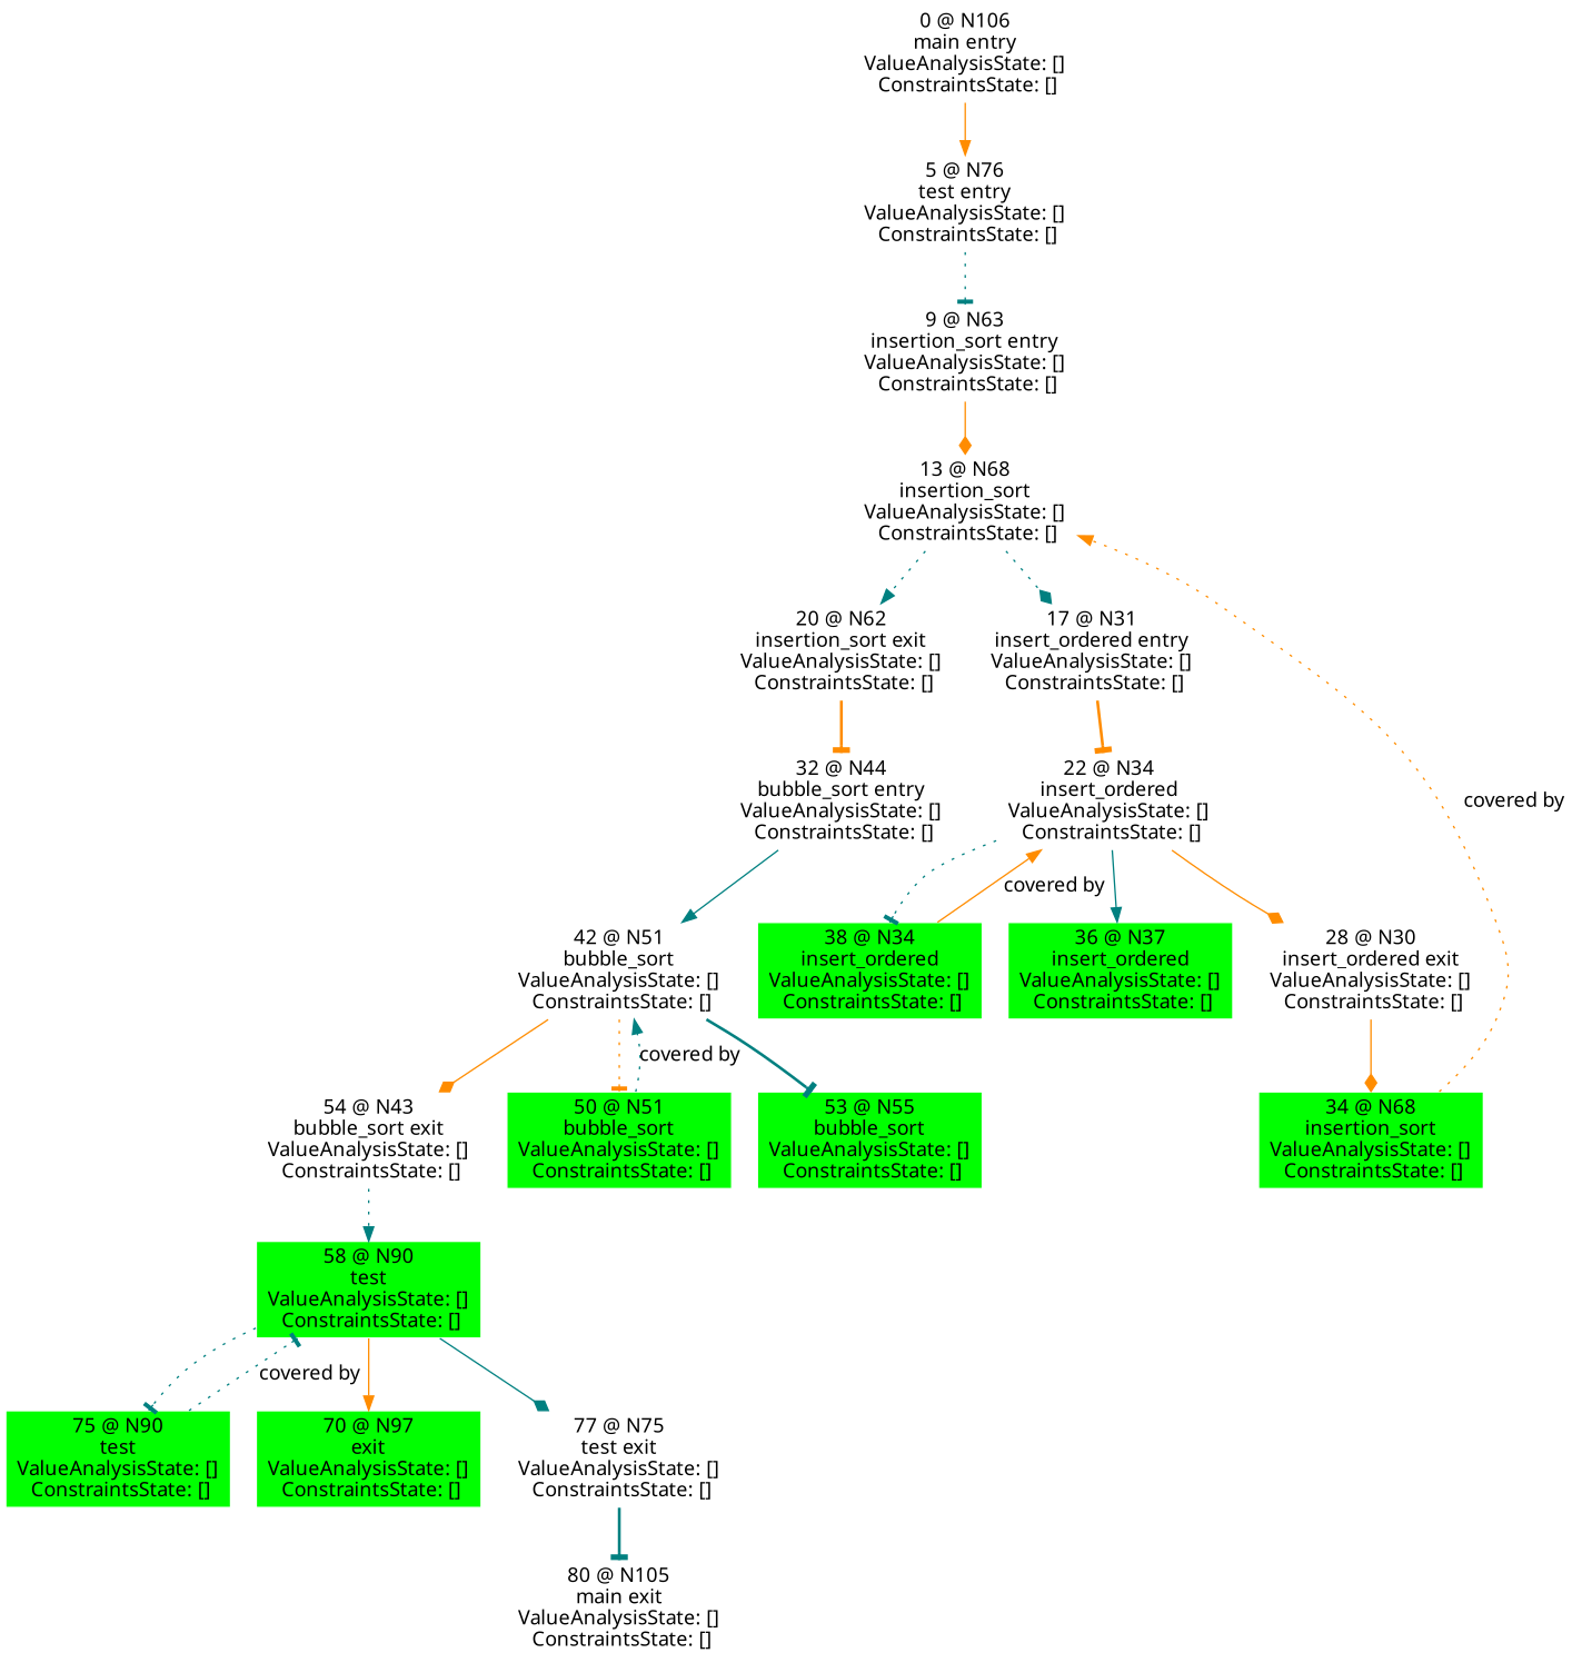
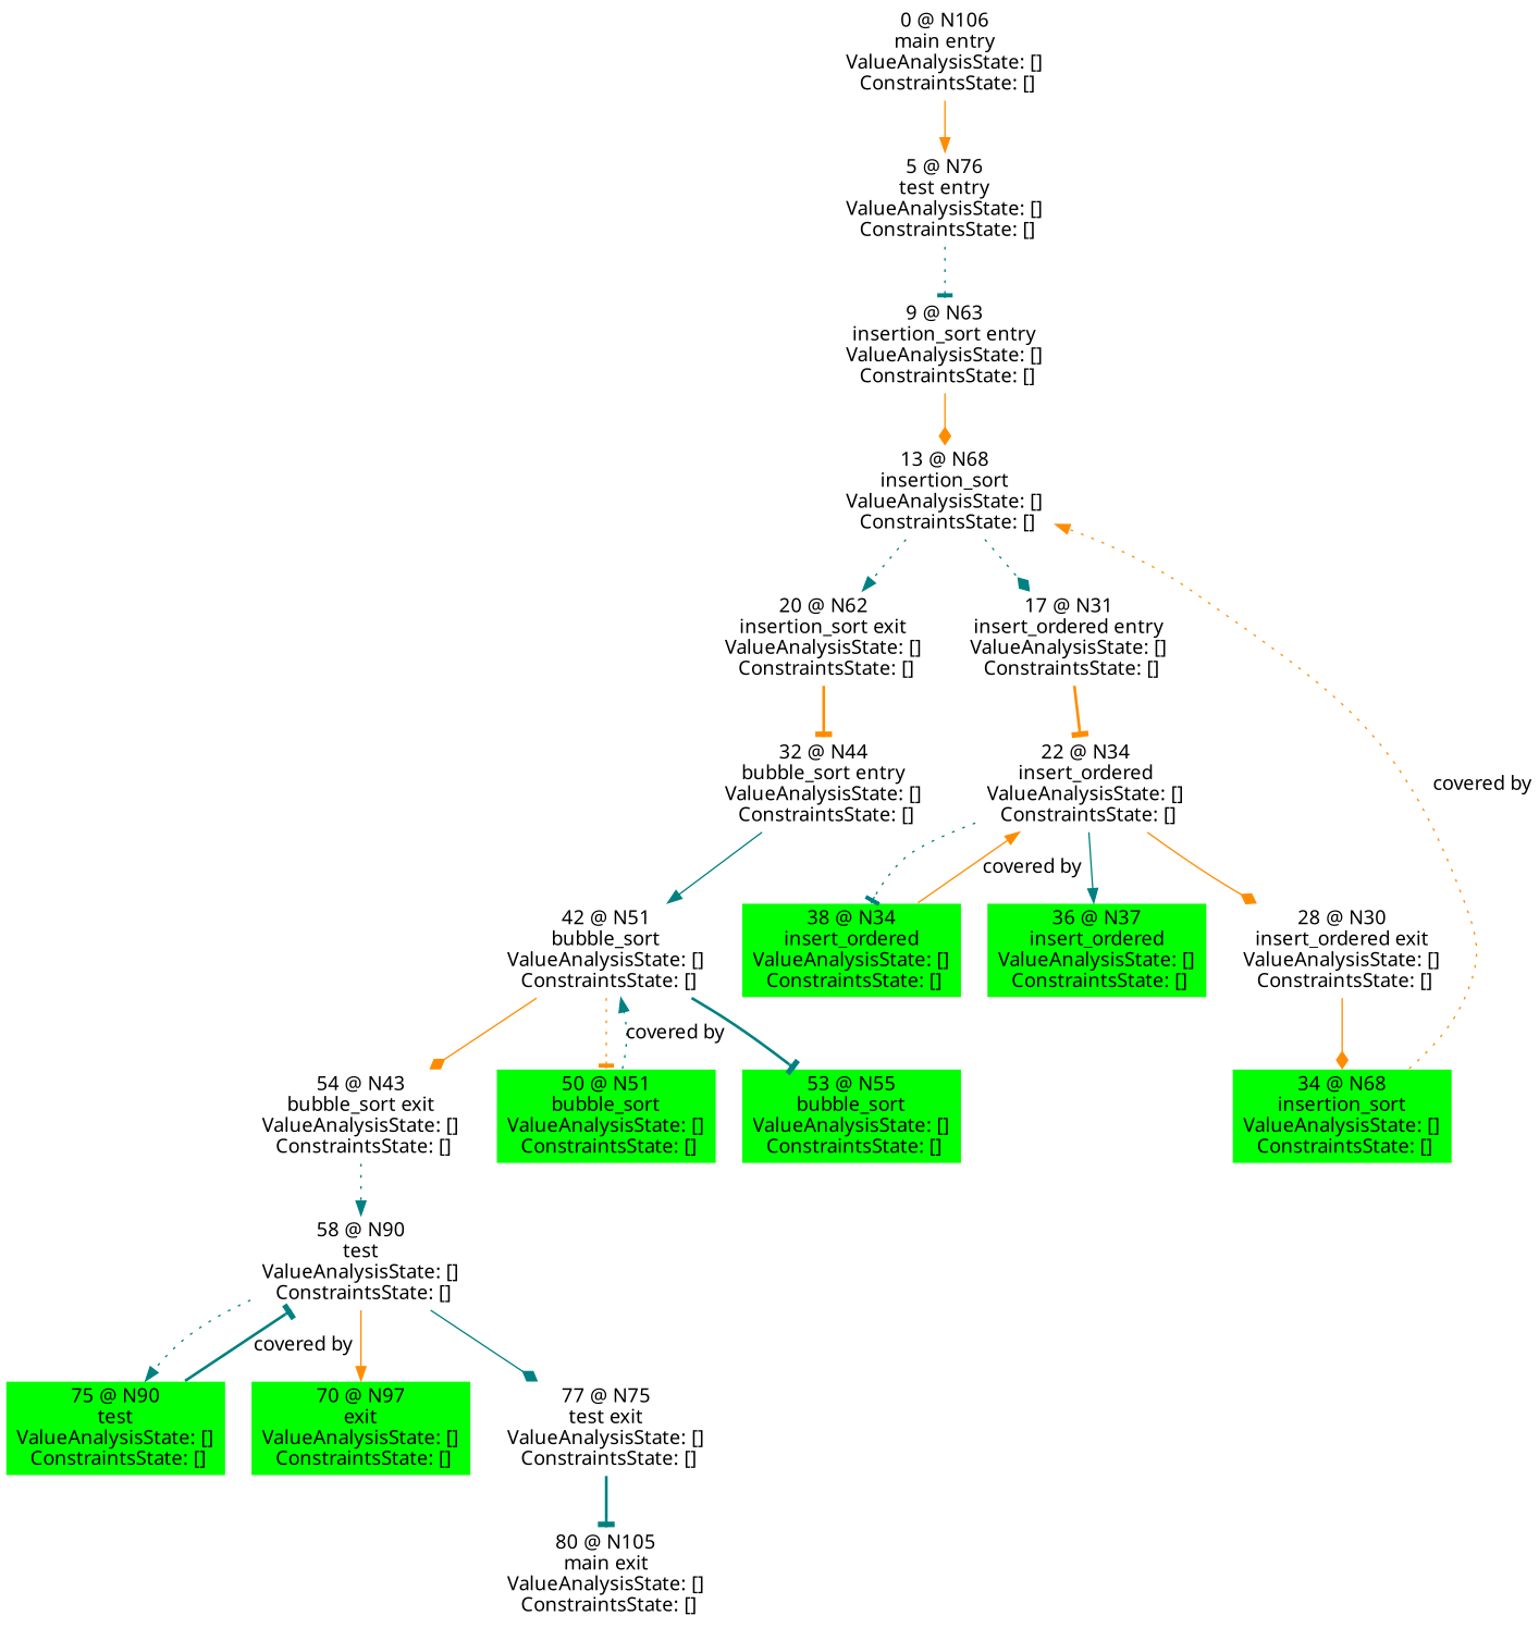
  digraph {
    fontname="Noto Sans"
    node [color=white fontname="Noto Sans" shape=box style=filled]
    edge [arrowhead=normal color=teal fontname="Noto Sans" style=solid]
    n1 [label="0 @ N106\nmain entry\nValueAnalysisState: []\n ConstraintsState: []\n"]
    n2 [label="5 @ N76\ntest entry\nValueAnalysisState: []\n ConstraintsState: []\n"]
    n3 [label="9 @ N63\ninsertion_sort entry\nValueAnalysisState: []\n ConstraintsState: []\n"]
    n4 [label="13 @ N68\ninsertion_sort\nValueAnalysisState: []\n ConstraintsState: []\n"]
    n5 [label="17 @ N31\ninsert_ordered entry\nValueAnalysisState: []\n ConstraintsState: []\n"]
    n6 [label="20 @ N62\ninsertion_sort exit\nValueAnalysisState: []\n ConstraintsState: []\n"]
    n7 [label="22 @ N34\ninsert_ordered\nValueAnalysisState: []\n ConstraintsState: []\n"]
    n8 [label="32 @ N44\nbubble_sort entry\nValueAnalysisState: []\n ConstraintsState: []\n"]
    n9 [fillcolor=green label="36 @ N37\ninsert_ordered\nValueAnalysisState: []\n ConstraintsState: []\n"]
    n10 [fillcolor=green label="38 @ N34\ninsert_ordered\nValueAnalysisState: []\n ConstraintsState: []\n"]
    n11 [label="28 @ N30\ninsert_ordered exit\nValueAnalysisState: []\n ConstraintsState: []\n"]
    n12 [fillcolor=green label="34 @ N68\ninsertion_sort\nValueAnalysisState: []\n ConstraintsState: []\n"]
    n13 [label="42 @ N51\nbubble_sort\nValueAnalysisState: []\n ConstraintsState: []\n"]
    n14 [fillcolor=green label="53 @ N55\nbubble_sort\nValueAnalysisState: []\n ConstraintsState: []\n"]
    n15 [fillcolor=green label="50 @ N51\nbubble_sort\nValueAnalysisState: []\n ConstraintsState: []\n"]
    n16 [label="54 @ N43\nbubble_sort exit\nValueAnalysisState: []\n ConstraintsState: []\n"]
-   n17 [label="58 @ N90\ntest\nValueAnalysisState: []\n ConstraintsState: []\n" fillcolor=green]
+   n17 [label="58 @ N90\ntest\nValueAnalysisState: []\n ConstraintsState: []\n"]
    n18 [fillcolor=green label="75 @ N90\ntest\nValueAnalysisState: []\n ConstraintsState: []\n"]
    n19 [fillcolor=green label="70 @ N97\nexit\nValueAnalysisState: []\n ConstraintsState: []\n"]
    n20 [label="77 @ N75\ntest exit\nValueAnalysisState: []\n ConstraintsState: []\n"]
    n21 [label="80 @ N105\nmain exit\nValueAnalysisState: []\n ConstraintsState: []\n"]
    n1 -> n2 [color=darkorange]
    n2 -> n3 [arrowhead=tee style=dotted]
    n3 -> n4 [arrowhead=diamond color=darkorange]
    n4 -> n5 [arrowhead=diamond style=dotted]
    n4 -> n6 [style=dotted]
    n5 -> n7 [arrowhead=tee color=darkorange style=bold]
    n6 -> n8 [arrowhead=tee color=darkorange style=bold]
    n7 -> n9
    n7 -> n10 [arrowhead=tee style=dotted]
    n7 -> n11 [arrowhead=diamond color=darkorange]
    n8 -> n13
    n10 -> n7 [color=darkorange label="covered by" weight=0]
    n11 -> n12 [arrowhead=diamond color=darkorange]
    n12 -> n4 [color=darkorange label="covered by" style=dotted weight=0]
    n13 -> n14 [arrowhead=tee style=bold]
    n13 -> n15 [arrowhead=tee color=darkorange style=dotted]
    n13 -> n16 [arrowhead=diamond color=darkorange]
    n15 -> n13 [label="covered by" style=dotted weight=0]
    n16 -> n17 [style=dotted]
-   n17 -> n18 [arrowhead=tee style=dotted]
+   n17 -> n18 [style=dotted]
    n17 -> n19 [color=darkorange]
    n17 -> n20 [arrowhead=diamond]
-   n18 -> n17 [arrowhead=tee label="covered by" style=dotted weight=0]
+   n18 -> n17 [arrowhead=tee label="covered by" style=bold weight=0]
    n20 -> n21 [arrowhead=tee style=bold]
  }
